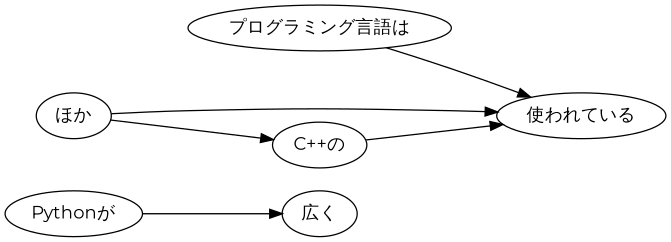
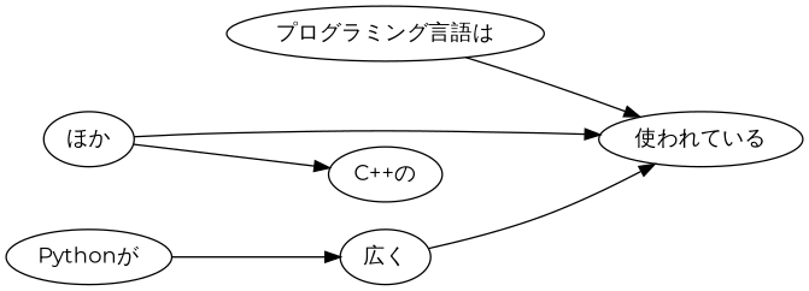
  digraph {
    fontname=Montserrat
    rankdir=LR
    node [fontname=Montserrat]
    edge [fontname=Montserrat]
    n1 [label="プログラミング言語は"]
    n2 [label="使われている"]
    n3 [label="C++の"]
    n4 [label="ほか"]
    n5 [label="Pythonが"]
    n6 [label="広く"]
    n1 -> n2
    n4 -> n2
    n4 -> n3
    n5 -> n6
-   n3 -> n2
+   n6 -> n2
  }
